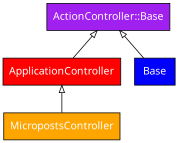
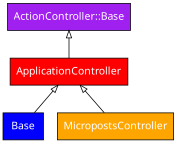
  digraph {
    rankdir=BT
    node [color=black fontcolor=white fontname="Verdana, Monaco,Consolas" shape=record style=filled]
    edge [arrowhead=empty]
    n1 [fillcolor=purple label="ActionController::Base"]
    n2 [fillcolor=red label=ApplicationController]
    n3 [fillcolor=blue label=Base]
    n4 [fillcolor=orange label=MicropostsController]
    n2 -> n1
-   n3 -> n1
+   n3 -> n2
    n4 -> n2
  }
